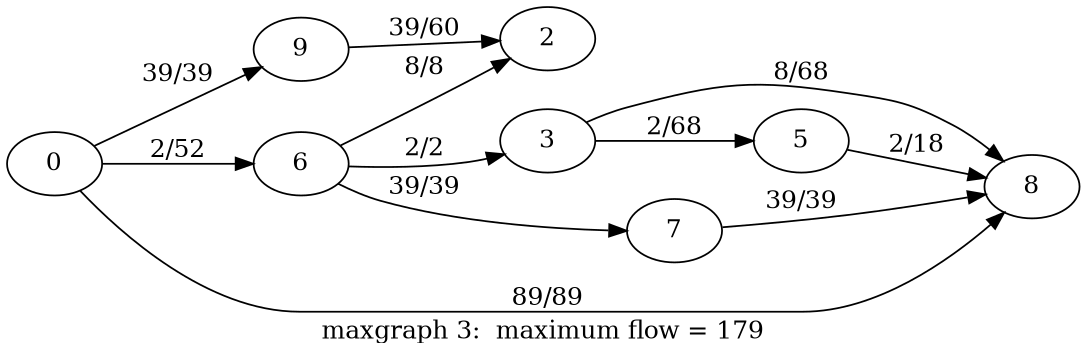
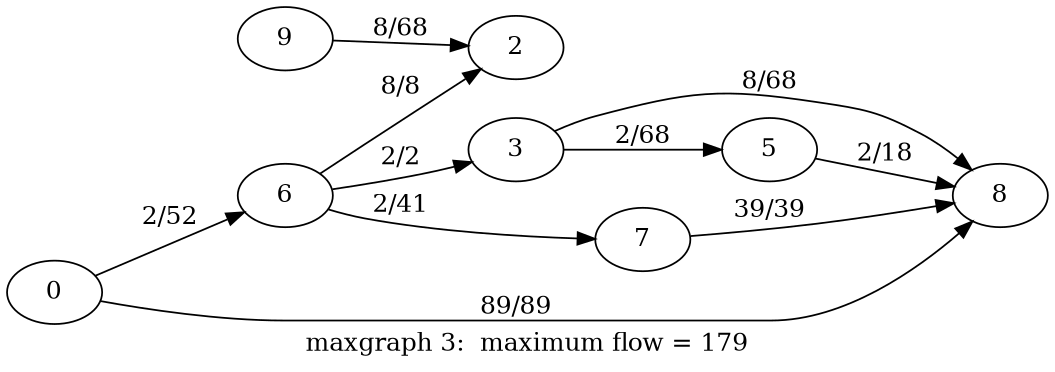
  digraph {
    label=" maxgraph 3:  maximum flow = 179 "
    rankdir=LR
    n1 [label=9]
    0
    6
    8
    2
    3
    7
    5
-   n1 -> 2 [label=" 39/60 "]
-   0 -> n1 [label=" 39/39 "]
+   n1 -> 2 [label=" 8/68 "]
    0 -> 6 [label=" 2/52 "]
    0 -> 8 [label=" 89/89 "]
    6 -> 2 [label=" 8/8 "]
    6 -> 3 [label=" 2/2 "]
-   6 -> 7 [label=" 39/39 "]
+   6 -> 7 [label=" 2/41 "]
    3 -> 8 [label=" 8/68 "]
    3 -> 5 [label=" 2/68 "]
    7 -> 8 [label=" 39/39 "]
    5 -> 8 [label=" 2/18 "]
  }
